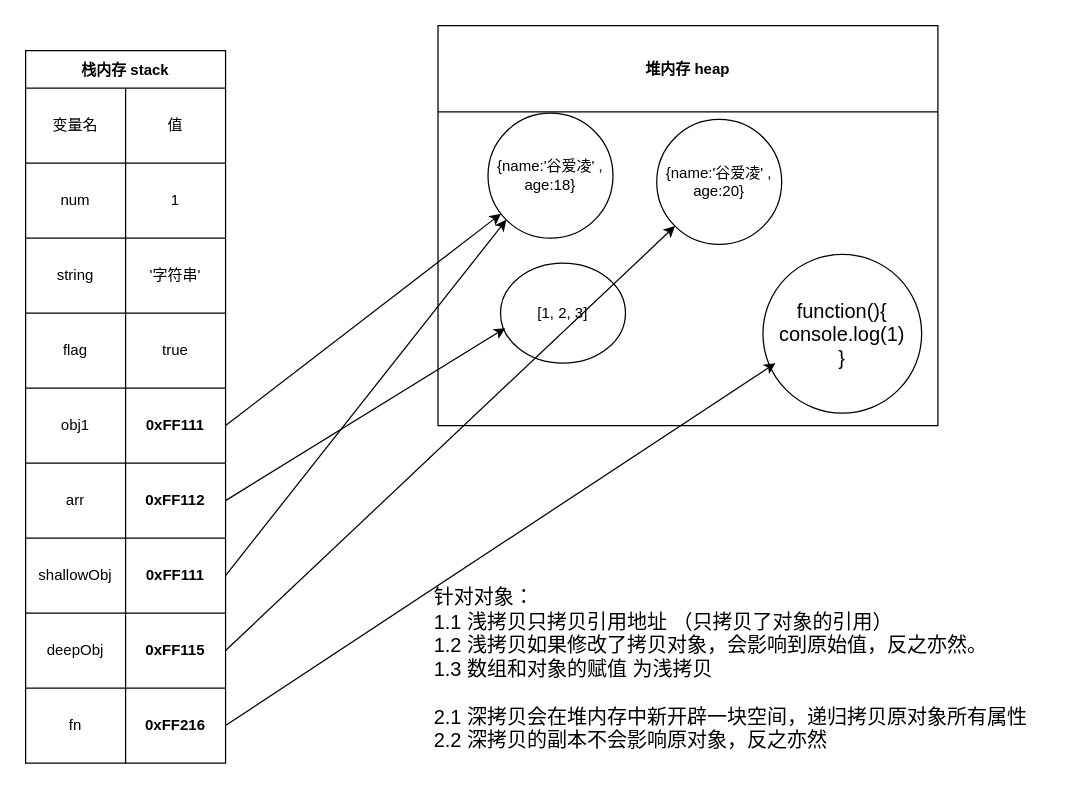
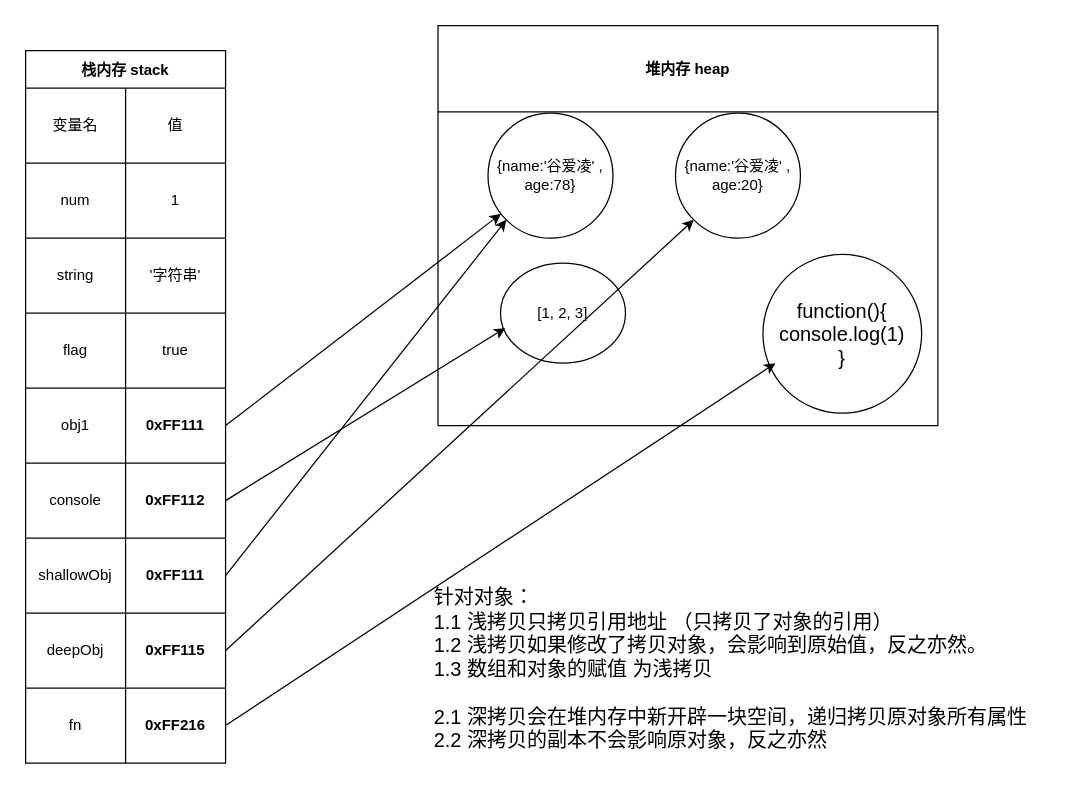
  <mxCell id="0" />
  <mxCell id="1" parent="0" />
  <mxCell id="2" value="栈内存 stack" style="shape=table;startSize=30;container=1;collapsible=0;childLayout=tableLayout;fontStyle=1;align=center;points=[[0,0,0,0,0],[0,0.25,0,0,0],[0,0.5,0,0,0],[0,0.75,0,0,0],[0,1,0,0,0],[0.25,0,0,0,0],[0.25,1,0,0,0],[0.5,0,0,0,0],[0.5,1,0,0,0],[0.75,0,0,0,0],[0.75,1,0,0,0],[1,0,0,0,0],[1,0.25,0,0,0],[1,0.5,0,0,0],[1,0.75,0,0,0],[1,1,0,0,0]];" parent="1" vertex="1"><mxGeometry x="20" y="40" width="160" height="570" as="geometry" /></mxCell>
  <mxCell id="3" value="" style="shape=tableRow;horizontal=0;startSize=0;swimlaneHead=0;swimlaneBody=0;top=0;left=0;bottom=0;right=0;collapsible=0;dropTarget=0;fillColor=none;points=[[0,0.5],[1,0.5]];portConstraint=eastwest;" parent="2" vertex="1"><mxGeometry y="30" width="160" height="60" as="geometry" /></mxCell>
  <mxCell id="4" value="变量名" style="shape=partialRectangle;html=1;whiteSpace=wrap;connectable=0;fillColor=none;top=0;left=0;bottom=0;right=0;overflow=hidden;" parent="3" vertex="1"><mxGeometry width="80" height="60" as="geometry"><mxRectangle width="80" height="60" as="alternateBounds" /></mxGeometry></mxCell>
  <mxCell id="5" value="值" style="shape=partialRectangle;html=1;whiteSpace=wrap;connectable=0;fillColor=none;top=0;left=0;bottom=0;right=0;overflow=hidden;" parent="3" vertex="1"><mxGeometry x="80" width="80" height="60" as="geometry"><mxRectangle width="80" height="60" as="alternateBounds" /></mxGeometry></mxCell>
  <mxCell id="6" value="" style="shape=tableRow;horizontal=0;startSize=0;swimlaneHead=0;swimlaneBody=0;top=0;left=0;bottom=0;right=0;collapsible=0;dropTarget=0;fillColor=none;points=[[0,0.5],[1,0.5]];portConstraint=eastwest;" parent="2" vertex="1"><mxGeometry y="90" width="160" height="60" as="geometry" /></mxCell>
  <mxCell id="7" value="num" style="shape=partialRectangle;html=1;whiteSpace=wrap;connectable=0;fillColor=none;top=0;left=0;bottom=0;right=0;overflow=hidden;" parent="6" vertex="1"><mxGeometry width="80" height="60" as="geometry"><mxRectangle width="80" height="60" as="alternateBounds" /></mxGeometry></mxCell>
  <mxCell id="8" value="1" style="shape=partialRectangle;html=1;whiteSpace=wrap;connectable=0;fillColor=none;top=0;left=0;bottom=0;right=0;overflow=hidden;" parent="6" vertex="1"><mxGeometry x="80" width="80" height="60" as="geometry"><mxRectangle width="80" height="60" as="alternateBounds" /></mxGeometry></mxCell>
  <mxCell id="9" style="shape=tableRow;horizontal=0;startSize=0;swimlaneHead=0;swimlaneBody=0;top=0;left=0;bottom=0;right=0;collapsible=0;dropTarget=0;fillColor=none;points=[[0,0.5],[1,0.5]];portConstraint=eastwest;" parent="2" vertex="1"><mxGeometry y="150" width="160" height="60" as="geometry" /></mxCell>
  <mxCell id="10" value="string" style="shape=partialRectangle;html=1;whiteSpace=wrap;connectable=0;fillColor=none;top=0;left=0;bottom=0;right=0;overflow=hidden;" parent="9" vertex="1"><mxGeometry width="80" height="60" as="geometry"><mxRectangle width="80" height="60" as="alternateBounds" /></mxGeometry></mxCell>
  <mxCell id="11" value="'字符串'" style="shape=partialRectangle;html=1;whiteSpace=wrap;connectable=0;fillColor=none;top=0;left=0;bottom=0;right=0;overflow=hidden;" parent="9" vertex="1"><mxGeometry x="80" width="80" height="60" as="geometry"><mxRectangle width="80" height="60" as="alternateBounds" /></mxGeometry></mxCell>
  <mxCell id="12" style="shape=tableRow;horizontal=0;startSize=0;swimlaneHead=0;swimlaneBody=0;top=0;left=0;bottom=0;right=0;collapsible=0;dropTarget=0;fillColor=none;points=[[0,0.5],[1,0.5]];portConstraint=eastwest;" parent="2" vertex="1"><mxGeometry y="210" width="160" height="60" as="geometry" /></mxCell>
  <mxCell id="13" value="flag" style="shape=partialRectangle;html=1;whiteSpace=wrap;connectable=0;fillColor=none;top=0;left=0;bottom=0;right=0;overflow=hidden;" parent="12" vertex="1"><mxGeometry width="80" height="60" as="geometry"><mxRectangle width="80" height="60" as="alternateBounds" /></mxGeometry></mxCell>
  <mxCell id="14" value="true" style="shape=partialRectangle;html=1;whiteSpace=wrap;connectable=0;fillColor=none;top=0;left=0;bottom=0;right=0;overflow=hidden;" parent="12" vertex="1"><mxGeometry x="80" width="80" height="60" as="geometry"><mxRectangle width="80" height="60" as="alternateBounds" /></mxGeometry></mxCell>
  <mxCell id="15" style="shape=tableRow;horizontal=0;startSize=0;swimlaneHead=0;swimlaneBody=0;top=0;left=0;bottom=0;right=0;collapsible=0;dropTarget=0;fillColor=none;points=[[0,0.5],[1,0.5]];portConstraint=eastwest;" parent="2" vertex="1"><mxGeometry y="270" width="160" height="60" as="geometry" /></mxCell>
  <mxCell id="16" value="obj1" style="shape=partialRectangle;html=1;whiteSpace=wrap;connectable=0;fillColor=none;top=0;left=0;bottom=0;right=0;overflow=hidden;" parent="15" vertex="1"><mxGeometry width="80" height="60" as="geometry"><mxRectangle width="80" height="60" as="alternateBounds" /></mxGeometry></mxCell>
  <mxCell id="17" value="&lt;b&gt;0xFF111&lt;/b&gt;" style="shape=partialRectangle;html=1;whiteSpace=wrap;connectable=0;fillColor=none;top=0;left=0;bottom=0;right=0;overflow=hidden;" parent="15" vertex="1"><mxGeometry x="80" width="80" height="60" as="geometry"><mxRectangle width="80" height="60" as="alternateBounds" /></mxGeometry></mxCell>
  <mxCell id="18" style="shape=tableRow;horizontal=0;startSize=0;swimlaneHead=0;swimlaneBody=0;top=0;left=0;bottom=0;right=0;collapsible=0;dropTarget=0;fillColor=none;points=[[0,0.5],[1,0.5]];portConstraint=eastwest;" parent="2" vertex="1"><mxGeometry y="330" width="160" height="60" as="geometry" /></mxCell>
- <mxCell id="19" value="arr" style="shape=partialRectangle;html=1;whiteSpace=wrap;connectable=0;fillColor=none;top=0;left=0;bottom=0;right=0;overflow=hidden;" parent="18" vertex="1"><mxGeometry width="80" height="60" as="geometry"><mxRectangle width="80" height="60" as="alternateBounds" /></mxGeometry></mxCell>
+ <mxCell id="19" value="console" style="shape=partialRectangle;html=1;whiteSpace=wrap;connectable=0;fillColor=none;top=0;left=0;bottom=0;right=0;overflow=hidden;" parent="18" vertex="1"><mxGeometry width="80" height="60" as="geometry"><mxRectangle width="80" height="60" as="alternateBounds" /></mxGeometry></mxCell>
  <mxCell id="20" value="&lt;b&gt;0xFF112&lt;/b&gt;" style="shape=partialRectangle;html=1;whiteSpace=wrap;connectable=0;fillColor=none;top=0;left=0;bottom=0;right=0;overflow=hidden;" parent="18" vertex="1"><mxGeometry x="80" width="80" height="60" as="geometry"><mxRectangle width="80" height="60" as="alternateBounds" /></mxGeometry></mxCell>
  <mxCell id="21" style="shape=tableRow;horizontal=0;startSize=0;swimlaneHead=0;swimlaneBody=0;top=0;left=0;bottom=0;right=0;collapsible=0;dropTarget=0;fillColor=none;points=[[0,0.5],[1,0.5]];portConstraint=eastwest;" parent="2" vertex="1"><mxGeometry y="390" width="160" height="60" as="geometry" /></mxCell>
  <mxCell id="22" value="shallowObj" style="shape=partialRectangle;html=1;whiteSpace=wrap;connectable=0;fillColor=none;top=0;left=0;bottom=0;right=0;overflow=hidden;" parent="21" vertex="1"><mxGeometry width="80" height="60" as="geometry"><mxRectangle width="80" height="60" as="alternateBounds" /></mxGeometry></mxCell>
  <mxCell id="23" value="&lt;b&gt;0xFF111&lt;/b&gt;" style="shape=partialRectangle;html=1;whiteSpace=wrap;connectable=0;fillColor=none;top=0;left=0;bottom=0;right=0;overflow=hidden;" parent="21" vertex="1"><mxGeometry x="80" width="80" height="60" as="geometry"><mxRectangle width="80" height="60" as="alternateBounds" /></mxGeometry></mxCell>
  <mxCell id="24" style="shape=tableRow;horizontal=0;startSize=0;swimlaneHead=0;swimlaneBody=0;top=0;left=0;bottom=0;right=0;collapsible=0;dropTarget=0;fillColor=none;points=[[0,0.5],[1,0.5]];portConstraint=eastwest;" parent="2" vertex="1"><mxGeometry y="450" width="160" height="60" as="geometry" /></mxCell>
  <mxCell id="25" value="deepObj" style="shape=partialRectangle;html=1;whiteSpace=wrap;connectable=0;fillColor=none;top=0;left=0;bottom=0;right=0;overflow=hidden;" parent="24" vertex="1"><mxGeometry width="80" height="60" as="geometry"><mxRectangle width="80" height="60" as="alternateBounds" /></mxGeometry></mxCell>
  <mxCell id="26" value="&lt;b&gt;0xFF115&lt;/b&gt;" style="shape=partialRectangle;html=1;whiteSpace=wrap;connectable=0;fillColor=none;top=0;left=0;bottom=0;right=0;overflow=hidden;" parent="24" vertex="1"><mxGeometry x="80" width="80" height="60" as="geometry"><mxRectangle width="80" height="60" as="alternateBounds" /></mxGeometry></mxCell>
  <mxCell id="27" style="shape=tableRow;horizontal=0;startSize=0;swimlaneHead=0;swimlaneBody=0;top=0;left=0;bottom=0;right=0;collapsible=0;dropTarget=0;fillColor=none;points=[[0,0.5],[1,0.5]];portConstraint=eastwest;" parent="2" vertex="1"><mxGeometry y="510" width="160" height="60" as="geometry" /></mxCell>
  <mxCell id="28" value="fn" style="shape=partialRectangle;html=1;whiteSpace=wrap;connectable=0;fillColor=none;top=0;left=0;bottom=0;right=0;overflow=hidden;" parent="27" vertex="1"><mxGeometry width="80" height="60" as="geometry"><mxRectangle width="80" height="60" as="alternateBounds" /></mxGeometry></mxCell>
  <mxCell id="29" value="&lt;b&gt;0xFF216&lt;/b&gt;" style="shape=partialRectangle;html=1;whiteSpace=wrap;connectable=0;fillColor=none;top=0;left=0;bottom=0;right=0;overflow=hidden;" parent="27" vertex="1"><mxGeometry x="80" width="80" height="60" as="geometry"><mxRectangle width="80" height="60" as="alternateBounds" /></mxGeometry></mxCell>
  <mxCell id="30" value="" style="shape=table;startSize=0;container=1;collapsible=0;childLayout=tableLayout;" parent="1" vertex="1"><mxGeometry x="350" y="20" width="400" height="320" as="geometry" /></mxCell>
  <mxCell id="31" value="" style="shape=tableRow;horizontal=0;startSize=0;swimlaneHead=0;swimlaneBody=0;top=0;left=0;bottom=0;right=0;collapsible=0;dropTarget=0;fillColor=none;points=[[0,0.5],[1,0.5]];portConstraint=eastwest;" parent="30" vertex="1"><mxGeometry width="400" height="69" as="geometry" /></mxCell>
  <mxCell id="32" value="&lt;b&gt;堆内存 heap&lt;/b&gt;" style="shape=partialRectangle;html=1;whiteSpace=wrap;connectable=0;overflow=hidden;fillColor=none;top=0;left=0;bottom=0;right=0;pointerEvents=1;" parent="31" vertex="1"><mxGeometry width="400" height="69" as="geometry"><mxRectangle width="400" height="69" as="alternateBounds" /></mxGeometry></mxCell>
  <mxCell id="33" value="" style="shape=tableRow;horizontal=0;startSize=0;swimlaneHead=0;swimlaneBody=0;top=0;left=0;bottom=0;right=0;collapsible=0;dropTarget=0;fillColor=none;points=[[0,0.5],[1,0.5]];portConstraint=eastwest;" parent="30" vertex="1"><mxGeometry y="69" width="400" height="251" as="geometry" /></mxCell>
  <mxCell id="34" value="" style="shape=partialRectangle;html=1;whiteSpace=wrap;connectable=0;overflow=hidden;fillColor=none;top=0;left=0;bottom=0;right=0;pointerEvents=1;" parent="33" vertex="1"><mxGeometry width="400" height="251" as="geometry"><mxRectangle width="400" height="251" as="alternateBounds" /></mxGeometry></mxCell>
- <mxCell id="35" value="{name:'谷爱凌' , age:18}" style="ellipse;whiteSpace=wrap;html=1;aspect=fixed;" parent="1" vertex="1"><mxGeometry x="390" y="90" width="100" height="100" as="geometry" /></mxCell>
+ <mxCell id="35" value="{name:'谷爱凌' , age:78}" style="ellipse;whiteSpace=wrap;html=1;aspect=fixed;" parent="1" vertex="1"><mxGeometry x="390" y="90" width="100" height="100" as="geometry" /></mxCell>
  <mxCell id="36" value="" style="endArrow=classic;html=1;rounded=0;exitX=1;exitY=0.5;exitDx=0;exitDy=0;" parent="1" source="15" target="35" edge="1"><mxGeometry width="50" height="50" relative="1" as="geometry"><mxPoint x="250" y="290" as="sourcePoint" /><mxPoint x="300" y="240" as="targetPoint" /></mxGeometry></mxCell>
  <mxCell id="37" value="[1, 2, 3]" style="ellipse;whiteSpace=wrap;html=1;aspect=fixed;" parent="1" vertex="1"><mxGeometry x="400" y="210" width="100" height="80" as="geometry" /></mxCell>
  <mxCell id="38" value="" style="endArrow=classic;html=1;rounded=0;exitX=1;exitY=0.5;exitDx=0;exitDy=0;entryX=0.038;entryY=0.65;entryDx=0;entryDy=0;entryPerimeter=0;" parent="1" source="18" target="37" edge="1"><mxGeometry width="50" height="50" relative="1" as="geometry"><mxPoint x="250" y="290" as="sourcePoint" /><mxPoint x="300" y="240" as="targetPoint" /></mxGeometry></mxCell>
  <mxCell id="39" value="&lt;font style=&quot;font-size: 16px&quot;&gt;针对对象：&lt;br&gt;1.1 浅拷贝只拷贝引用地址 （只拷贝了对象的引用）&lt;br&gt;1.2 浅拷贝如果修改了拷贝对象，会影响到原始值，反之亦然。&lt;br&gt;1.3 数组和对象的赋值 为浅拷贝&amp;nbsp;&lt;br&gt;&lt;br&gt;2.1 深拷贝会在堆内存中新开辟一块空间，递归拷贝原对象所有属性&lt;br&gt;2.2 深拷贝的副本不会影响原对象，反之亦然&lt;br&gt;&lt;/font&gt;" style="text;html=1;align=left;verticalAlign=middle;resizable=0;points=[];autosize=1;strokeColor=none;fillColor=none;" parent="1" vertex="1"><mxGeometry x="345" y="480" width="490" height="110" as="geometry" /></mxCell>
  <mxCell id="40" value="function(){&lt;br&gt;console.log(1)&lt;br&gt;}" style="ellipse;whiteSpace=wrap;html=1;aspect=fixed;fontSize=16;" parent="1" vertex="1"><mxGeometry x="610" y="203" width="127" height="127" as="geometry" /></mxCell>
  <mxCell id="41" value="" style="endArrow=classic;html=1;rounded=0;fontSize=16;entryX=0.079;entryY=0.685;entryDx=0;entryDy=0;entryPerimeter=0;exitX=1;exitY=0.5;exitDx=0;exitDy=0;" parent="1" source="27" target="40" edge="1"><mxGeometry width="50" height="50" relative="1" as="geometry"><mxPoint x="410" y="420" as="sourcePoint" /><mxPoint x="460" y="370" as="targetPoint" /></mxGeometry></mxCell>
  <mxCell id="42" value="" style="endArrow=classic;html=1;rounded=0;exitX=1;exitY=0.5;exitDx=0;exitDy=0;entryX=0;entryY=1;entryDx=0;entryDy=0;" parent="1" source="21" target="35" edge="1"><mxGeometry width="50" height="50" relative="1" as="geometry"><mxPoint x="380" y="450" as="sourcePoint" /><mxPoint x="430" y="400" as="targetPoint" /></mxGeometry></mxCell>
- <mxCell id="43" value="{name:'谷爱凌' , age:20}" style="ellipse;whiteSpace=wrap;html=1;aspect=fixed;" parent="1" vertex="1"><mxGeometry x="525" y="95" width="100" height="100" as="geometry" /></mxCell>
+ <mxCell id="43" value="{name:'谷爱凌' , age:20}" style="ellipse;whiteSpace=wrap;html=1;aspect=fixed;" parent="1" vertex="1"><mxGeometry x="540" y="90" width="100" height="100" as="geometry" /></mxCell>
  <mxCell id="44" value="" style="endArrow=classic;html=1;rounded=0;entryX=0;entryY=1;entryDx=0;entryDy=0;exitX=1;exitY=0.5;exitDx=0;exitDy=0;" parent="1" source="24" target="43" edge="1"><mxGeometry width="50" height="50" relative="1" as="geometry"><mxPoint x="380" y="390" as="sourcePoint" /><mxPoint x="430" y="340" as="targetPoint" /></mxGeometry></mxCell>
